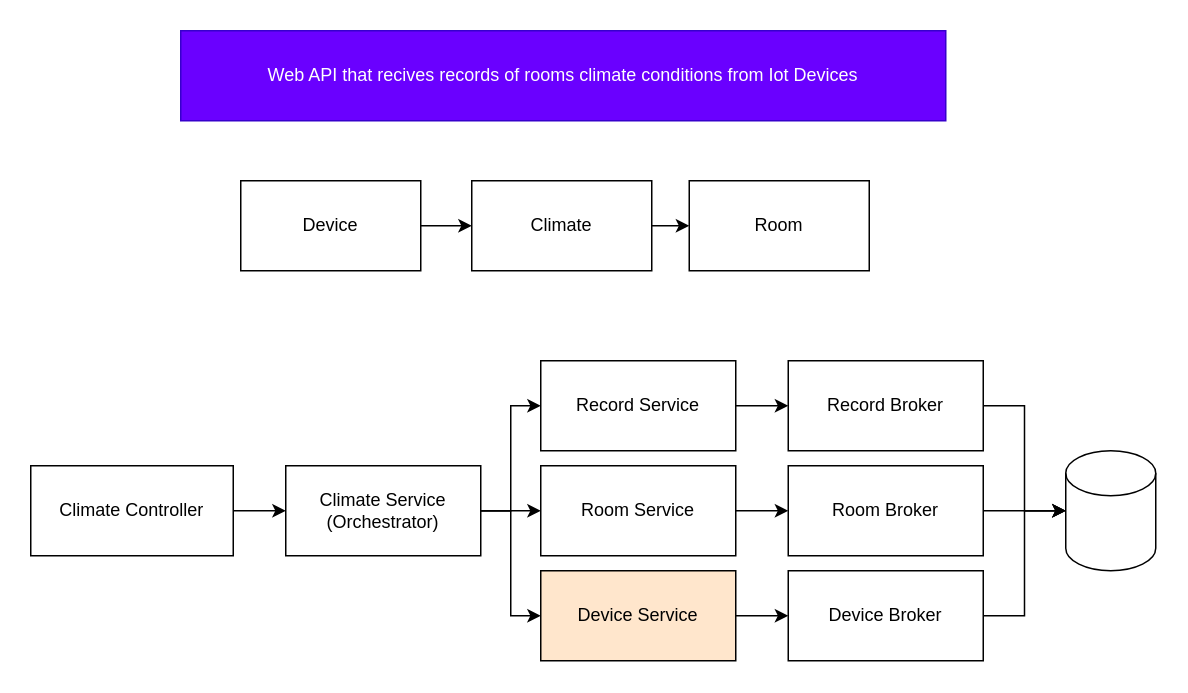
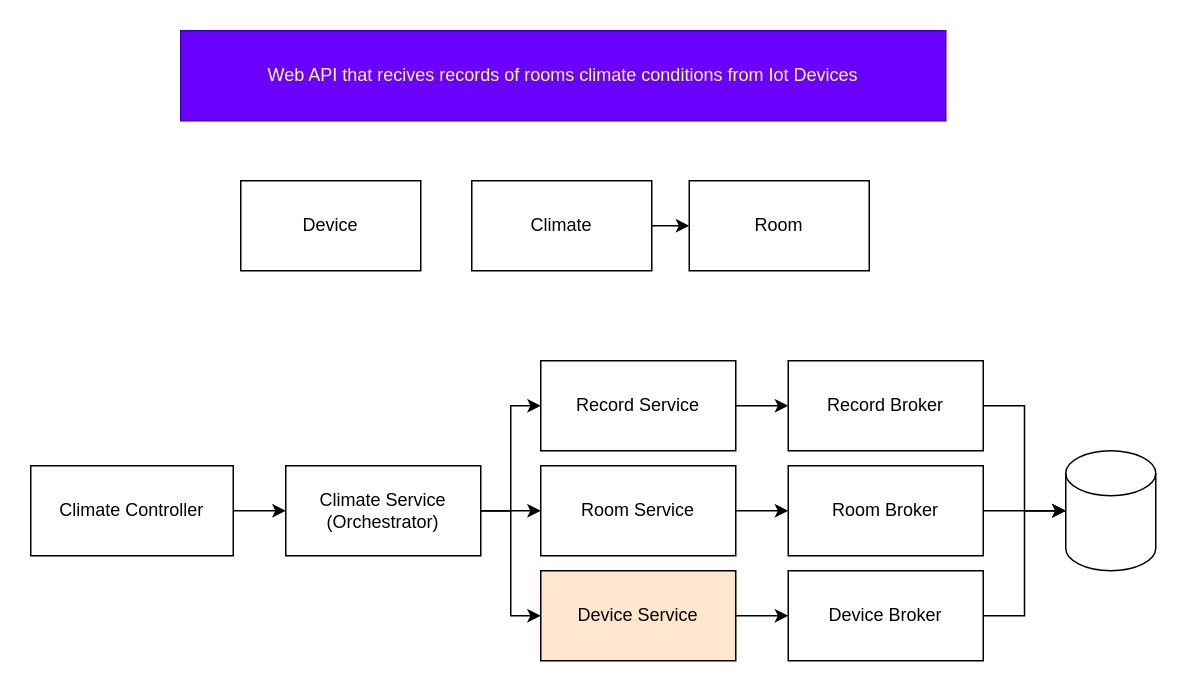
  <mxCell id="0" />
  <mxCell id="1" parent="0" />
  <mxCell id="2" value="Web API that recives records of rooms climate conditions from Iot Devices" style="rounded=0;whiteSpace=wrap;html=1;fillColor=#6a00ff;fontColor=#ffffff;strokeColor=#3700CC;" parent="1" vertex="1"><mxGeometry x="120" y="20" width="510" height="60" as="geometry" /></mxCell>
- <mxCell id="3" style="edgeStyle=orthogonalEdgeStyle;rounded=0;orthogonalLoop=1;jettySize=auto;html=1;entryX=0;entryY=0.5;entryDx=0;entryDy=0;" parent="1" source="4" target="6" edge="1"><mxGeometry relative="1" as="geometry" /></mxCell>
  <mxCell id="4" value="Device" style="rounded=0;whiteSpace=wrap;html=1;" parent="1" vertex="1"><mxGeometry x="160" y="120" width="120" height="60" as="geometry" /></mxCell>
  <mxCell id="5" style="edgeStyle=orthogonalEdgeStyle;rounded=0;orthogonalLoop=1;jettySize=auto;html=1;exitX=1;exitY=0.5;exitDx=0;exitDy=0;entryX=0;entryY=0.5;entryDx=0;entryDy=0;" parent="1" source="6" target="7" edge="1"><mxGeometry relative="1" as="geometry" /></mxCell>
  <mxCell id="6" value="Climate" style="rounded=0;whiteSpace=wrap;html=1;" parent="1" vertex="1"><mxGeometry x="314" y="120" width="120" height="60" as="geometry" /></mxCell>
  <mxCell id="7" value="Room" style="rounded=0;whiteSpace=wrap;html=1;" parent="1" vertex="1"><mxGeometry x="459" y="120" width="120" height="60" as="geometry" /></mxCell>
  <mxCell id="8" value="&lt;br&gt;" style="shape=cylinder3;whiteSpace=wrap;html=1;boundedLbl=1;backgroundOutline=1;size=15;" parent="1" vertex="1"><mxGeometry x="710" y="300" width="60" height="80" as="geometry" /></mxCell>
  <mxCell id="9" style="edgeStyle=orthogonalEdgeStyle;rounded=0;orthogonalLoop=1;jettySize=auto;html=1;" parent="1" source="10" target="8" edge="1"><mxGeometry relative="1" as="geometry" /></mxCell>
  <mxCell id="10" value="Record Broker" style="rounded=0;whiteSpace=wrap;html=1;" parent="1" vertex="1"><mxGeometry x="525" y="240" width="130" height="60" as="geometry" /></mxCell>
  <mxCell id="11" style="edgeStyle=orthogonalEdgeStyle;rounded=0;orthogonalLoop=1;jettySize=auto;html=1;entryX=0;entryY=0.5;entryDx=0;entryDy=0;entryPerimeter=0;" parent="1" source="12" target="8" edge="1"><mxGeometry relative="1" as="geometry" /></mxCell>
  <mxCell id="12" value="Room Broker" style="rounded=0;whiteSpace=wrap;html=1;" parent="1" vertex="1"><mxGeometry x="525" y="310" width="130" height="60" as="geometry" /></mxCell>
  <mxCell id="13" style="edgeStyle=orthogonalEdgeStyle;rounded=0;orthogonalLoop=1;jettySize=auto;html=1;entryX=0;entryY=0.5;entryDx=0;entryDy=0;" parent="1" source="14" target="26" edge="1"><mxGeometry relative="1" as="geometry" /></mxCell>
  <mxCell id="14" value="Climate Controller" style="rounded=0;whiteSpace=wrap;html=1;" parent="1" vertex="1"><mxGeometry x="20" y="310" width="135" height="60" as="geometry" /></mxCell>
  <mxCell id="15" style="edgeStyle=orthogonalEdgeStyle;rounded=0;orthogonalLoop=1;jettySize=auto;html=1;entryX=0;entryY=0.5;entryDx=0;entryDy=0;entryPerimeter=0;" parent="1" source="16" target="8" edge="1"><mxGeometry relative="1" as="geometry" /></mxCell>
  <mxCell id="16" value="Device Broker" style="rounded=0;whiteSpace=wrap;html=1;" parent="1" vertex="1"><mxGeometry x="525" y="380" width="130" height="60" as="geometry" /></mxCell>
  <mxCell id="17" style="edgeStyle=orthogonalEdgeStyle;rounded=0;orthogonalLoop=1;jettySize=auto;html=1;" parent="1" source="18" target="12" edge="1"><mxGeometry relative="1" as="geometry" /></mxCell>
  <mxCell id="18" value="Room Service" style="rounded=0;whiteSpace=wrap;html=1;" parent="1" vertex="1"><mxGeometry x="360" y="310" width="130" height="60" as="geometry" /></mxCell>
  <mxCell id="19" style="edgeStyle=orthogonalEdgeStyle;rounded=0;orthogonalLoop=1;jettySize=auto;html=1;entryX=0;entryY=0.5;entryDx=0;entryDy=0;" parent="1" source="20" target="10" edge="1"><mxGeometry relative="1" as="geometry" /></mxCell>
  <mxCell id="20" value="Record Service" style="rounded=0;whiteSpace=wrap;html=1;" parent="1" vertex="1"><mxGeometry x="360" y="240" width="130" height="60" as="geometry" /></mxCell>
  <mxCell id="21" style="edgeStyle=orthogonalEdgeStyle;rounded=0;orthogonalLoop=1;jettySize=auto;html=1;" parent="1" source="22" target="16" edge="1"><mxGeometry relative="1" as="geometry" /></mxCell>
  <mxCell id="22" value="Device Service" style="rounded=0;whiteSpace=wrap;html=1;fillColor=#ffe6cc;" parent="1" vertex="1"><mxGeometry x="360" y="380" width="130" height="60" as="geometry" /></mxCell>
  <mxCell id="23" style="edgeStyle=orthogonalEdgeStyle;rounded=0;orthogonalLoop=1;jettySize=auto;html=1;entryX=0;entryY=0.5;entryDx=0;entryDy=0;" parent="1" source="26" target="20" edge="1"><mxGeometry relative="1" as="geometry" /></mxCell>
  <mxCell id="24" style="edgeStyle=orthogonalEdgeStyle;rounded=0;orthogonalLoop=1;jettySize=auto;html=1;entryX=0;entryY=0.5;entryDx=0;entryDy=0;" parent="1" source="26" target="18" edge="1"><mxGeometry relative="1" as="geometry" /></mxCell>
  <mxCell id="25" style="edgeStyle=orthogonalEdgeStyle;rounded=0;orthogonalLoop=1;jettySize=auto;html=1;entryX=0;entryY=0.5;entryDx=0;entryDy=0;" parent="1" source="26" target="22" edge="1"><mxGeometry relative="1" as="geometry" /></mxCell>
  <mxCell id="26" value="Climate Service&lt;br&gt;(Orchestrator)" style="rounded=0;whiteSpace=wrap;html=1;" parent="1" vertex="1"><mxGeometry x="190" y="310" width="130" height="60" as="geometry" /></mxCell>
